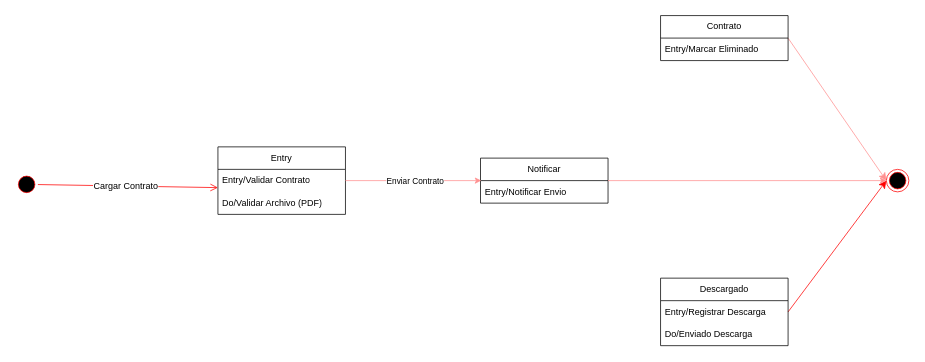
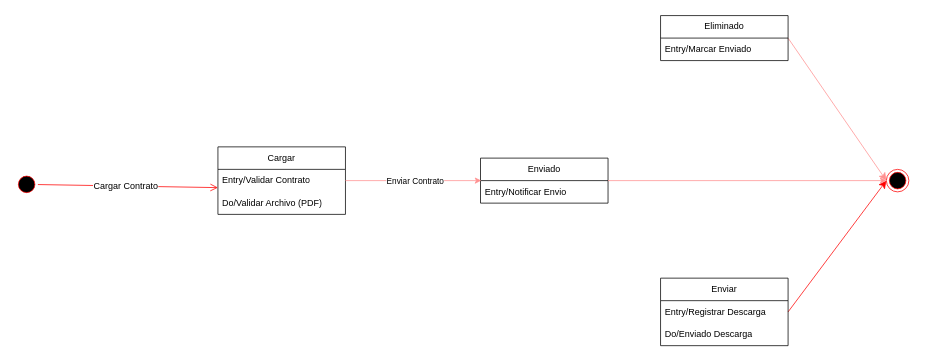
  <mxCell id="0" />
  <mxCell id="1" parent="0" />
  <mxCell id="2" value="" style="ellipse;html=1;shape=startState;fillColor=#000000;strokeColor=#ff0000;" vertex="1" parent="1"><mxGeometry x="20" y="230" width="30" height="30" as="geometry" /></mxCell>
  <mxCell id="3" value="" style="html=1;verticalAlign=bottom;endArrow=open;endSize=8;strokeColor=#FF0000;rounded=0;fontSize=12;entryX=0;entryY=0.811;entryDx=0;entryDy=0;entryPerimeter=0;" edge="1" parent="1" source="2" target="11"><mxGeometry relative="1" as="geometry"><mxPoint x="290" y="240" as="targetPoint" /></mxGeometry></mxCell>
  <mxCell id="4" value="Cargar Contrato" style="edgeLabel;html=1;align=center;verticalAlign=middle;resizable=0;points=[];fontSize=12;" vertex="1" connectable="0" parent="3"><mxGeometry x="-0.355" y="-2" relative="1" as="geometry"><mxPoint x="40" y="-2" as="offset" /></mxGeometry></mxCell>
  <mxCell id="5" style="edgeStyle=none;curved=1;rounded=0;orthogonalLoop=1;jettySize=auto;html=1;entryX=0;entryY=0.5;entryDx=0;entryDy=0;fontSize=12;startSize=8;endSize=8;" edge="1" parent="1"><mxGeometry relative="1" as="geometry"><mxPoint x="328" y="245" as="sourcePoint" /><mxPoint x="328" y="245" as="targetPoint" /></mxGeometry></mxCell>
  <mxCell id="6" style="edgeStyle=none;curved=1;rounded=0;orthogonalLoop=1;jettySize=auto;html=1;entryX=0;entryY=0.5;entryDx=0;entryDy=0;fontSize=12;startSize=8;endSize=8;" edge="1" parent="1"><mxGeometry relative="1" as="geometry"><mxPoint x="328" y="245" as="sourcePoint" /><mxPoint x="328" y="245" as="targetPoint" /></mxGeometry></mxCell>
  <mxCell id="7" value="" style="html=1;verticalAlign=bottom;endArrow=classic;endSize=8;strokeColor=#FF0000;rounded=0;fontSize=12;exitX=1;exitY=0.5;exitDx=0;exitDy=0;entryX=0;entryY=0.5;entryDx=0;entryDy=0;endFill=1;" edge="1" parent="1" source="16" target="9"><mxGeometry relative="1" as="geometry"><mxPoint x="1210" y="400" as="targetPoint" /><mxPoint x="1020" y="335" as="sourcePoint" /><Array as="points" /></mxGeometry></mxCell>
  <mxCell id="8" value="" style="html=1;verticalAlign=bottom;endArrow=classic;endSize=8;strokeColor=light-dark(#FF9090,#FF9090);rounded=0;fontSize=12;entryX=0;entryY=0.5;entryDx=0;entryDy=0;exitX=1;exitY=0.5;exitDx=0;exitDy=0;endFill=1;" edge="1" parent="1" source="13" target="9"><mxGeometry relative="1" as="geometry"><mxPoint x="844" y="600" as="targetPoint" /><mxPoint x="1050" y="55" as="sourcePoint" /></mxGeometry></mxCell>
  <mxCell id="9" value="" style="ellipse;html=1;shape=endState;fillColor=#000000;strokeColor=#ff0000;" vertex="1" parent="1"><mxGeometry x="1181" y="225" width="30" height="30" as="geometry" /></mxCell>
- <mxCell id="10" value="Entry" style="swimlane;fontStyle=0;childLayout=stackLayout;horizontal=1;startSize=30;horizontalStack=0;resizeParent=1;resizeParentMax=0;resizeLast=0;collapsible=1;marginBottom=0;whiteSpace=wrap;html=1;" vertex="1" parent="1"><mxGeometry x="290" y="195" width="170" height="90" as="geometry" /></mxCell>
+ <mxCell id="10" value="Cargar" style="swimlane;fontStyle=0;childLayout=stackLayout;horizontal=1;startSize=30;horizontalStack=0;resizeParent=1;resizeParentMax=0;resizeLast=0;collapsible=1;marginBottom=0;whiteSpace=wrap;html=1;" vertex="1" parent="1"><mxGeometry x="290" y="195" width="170" height="90" as="geometry" /></mxCell>
  <mxCell id="11" value="Entry/Validar Contrato" style="text;strokeColor=none;fillColor=none;align=left;verticalAlign=middle;spacingLeft=4;spacingRight=4;overflow=hidden;points=[[0,0.5],[1,0.5]];portConstraint=eastwest;rotatable=0;whiteSpace=wrap;html=1;" vertex="1" parent="10"><mxGeometry y="30" width="170" height="30" as="geometry" /></mxCell>
  <mxCell id="12" value="Do/Validar Archivo (PDF)" style="text;strokeColor=none;fillColor=none;align=left;verticalAlign=middle;spacingLeft=4;spacingRight=4;overflow=hidden;points=[[0,0.5],[1,0.5]];portConstraint=eastwest;rotatable=0;whiteSpace=wrap;html=1;" vertex="1" parent="10"><mxGeometry y="60" width="170" height="30" as="geometry" /></mxCell>
- <mxCell id="13" value="Contrato" style="swimlane;fontStyle=0;childLayout=stackLayout;horizontal=1;startSize=30;horizontalStack=0;resizeParent=1;resizeParentMax=0;resizeLast=0;collapsible=1;marginBottom=0;whiteSpace=wrap;html=1;" vertex="1" parent="1"><mxGeometry x="880" y="20" width="170" height="60" as="geometry" /></mxCell>
- <mxCell id="14" value="Entry/Marcar Eliminado" style="text;strokeColor=none;fillColor=none;align=left;verticalAlign=middle;spacingLeft=4;spacingRight=4;overflow=hidden;points=[[0,0.5],[1,0.5]];portConstraint=eastwest;rotatable=0;whiteSpace=wrap;html=1;" vertex="1" parent="13"><mxGeometry y="30" width="170" height="30" as="geometry" /></mxCell>
- <mxCell id="15" value="Descargado" style="swimlane;fontStyle=0;childLayout=stackLayout;horizontal=1;startSize=30;horizontalStack=0;resizeParent=1;resizeParentMax=0;resizeLast=0;collapsible=1;marginBottom=0;whiteSpace=wrap;html=1;" vertex="1" parent="1"><mxGeometry x="880" y="370" width="170" height="90" as="geometry" /></mxCell>
+ <mxCell id="13" value="Eliminado" style="swimlane;fontStyle=0;childLayout=stackLayout;horizontal=1;startSize=30;horizontalStack=0;resizeParent=1;resizeParentMax=0;resizeLast=0;collapsible=1;marginBottom=0;whiteSpace=wrap;html=1;" vertex="1" parent="1"><mxGeometry x="880" y="20" width="170" height="60" as="geometry" /></mxCell>
+ <mxCell id="14" value="Entry/Marcar Enviado" style="text;strokeColor=none;fillColor=none;align=left;verticalAlign=middle;spacingLeft=4;spacingRight=4;overflow=hidden;points=[[0,0.5],[1,0.5]];portConstraint=eastwest;rotatable=0;whiteSpace=wrap;html=1;" vertex="1" parent="13"><mxGeometry y="30" width="170" height="30" as="geometry" /></mxCell>
+ <mxCell id="15" value="Enviar" style="swimlane;fontStyle=0;childLayout=stackLayout;horizontal=1;startSize=30;horizontalStack=0;resizeParent=1;resizeParentMax=0;resizeLast=0;collapsible=1;marginBottom=0;whiteSpace=wrap;html=1;" vertex="1" parent="1"><mxGeometry x="880" y="370" width="170" height="90" as="geometry" /></mxCell>
  <mxCell id="16" value="Entry/Registrar Descarga" style="text;strokeColor=none;fillColor=none;align=left;verticalAlign=middle;spacingLeft=4;spacingRight=4;overflow=hidden;points=[[0,0.5],[1,0.5]];portConstraint=eastwest;rotatable=0;whiteSpace=wrap;html=1;" vertex="1" parent="15"><mxGeometry y="30" width="170" height="30" as="geometry" /></mxCell>
  <mxCell id="17" value="Do/Enviado Descarga" style="text;strokeColor=none;fillColor=none;align=left;verticalAlign=middle;spacingLeft=4;spacingRight=4;overflow=hidden;points=[[0,0.5],[1,0.5]];portConstraint=eastwest;rotatable=0;whiteSpace=wrap;html=1;" vertex="1" parent="15"><mxGeometry y="60" width="170" height="30" as="geometry" /></mxCell>
- <mxCell id="18" value="Notificar" style="swimlane;fontStyle=0;childLayout=stackLayout;horizontal=1;startSize=30;horizontalStack=0;resizeParent=1;resizeParentMax=0;resizeLast=0;collapsible=1;marginBottom=0;whiteSpace=wrap;html=1;" vertex="1" parent="1"><mxGeometry x="640" y="210" width="170" height="60" as="geometry" /></mxCell>
+ <mxCell id="18" value="Enviado" style="swimlane;fontStyle=0;childLayout=stackLayout;horizontal=1;startSize=30;horizontalStack=0;resizeParent=1;resizeParentMax=0;resizeLast=0;collapsible=1;marginBottom=0;whiteSpace=wrap;html=1;" vertex="1" parent="1"><mxGeometry x="640" y="210" width="170" height="60" as="geometry" /></mxCell>
  <mxCell id="19" value="Entry/Notificar Envio" style="text;strokeColor=none;fillColor=none;align=left;verticalAlign=middle;spacingLeft=4;spacingRight=4;overflow=hidden;points=[[0,0.5],[1,0.5]];portConstraint=eastwest;rotatable=0;whiteSpace=wrap;html=1;" vertex="1" parent="18"><mxGeometry y="30" width="170" height="30" as="geometry" /></mxCell>
  <mxCell id="20" style="edgeStyle=orthogonalEdgeStyle;rounded=0;orthogonalLoop=1;jettySize=auto;html=1;strokeColor=light-dark(#FF9090,#FF9090);" edge="1" parent="1" source="11"><mxGeometry relative="1" as="geometry"><mxPoint x="641" y="240" as="targetPoint" /><Array as="points"><mxPoint x="641" y="240" /></Array></mxGeometry></mxCell>
  <mxCell id="21" value="Enviar Contrato" style="edgeLabel;html=1;align=center;verticalAlign=middle;resizable=0;points=[];" vertex="1" connectable="0" parent="20"><mxGeometry x="0.019" relative="1" as="geometry"><mxPoint as="offset" /></mxGeometry></mxCell>
  <mxCell id="22" style="edgeStyle=orthogonalEdgeStyle;rounded=0;orthogonalLoop=1;jettySize=auto;html=1;entryX=0;entryY=0.5;entryDx=0;entryDy=0;strokeColor=light-dark(#FF9090,#FF9090);" edge="1" parent="1" source="18" target="9"><mxGeometry relative="1" as="geometry" /></mxCell>
